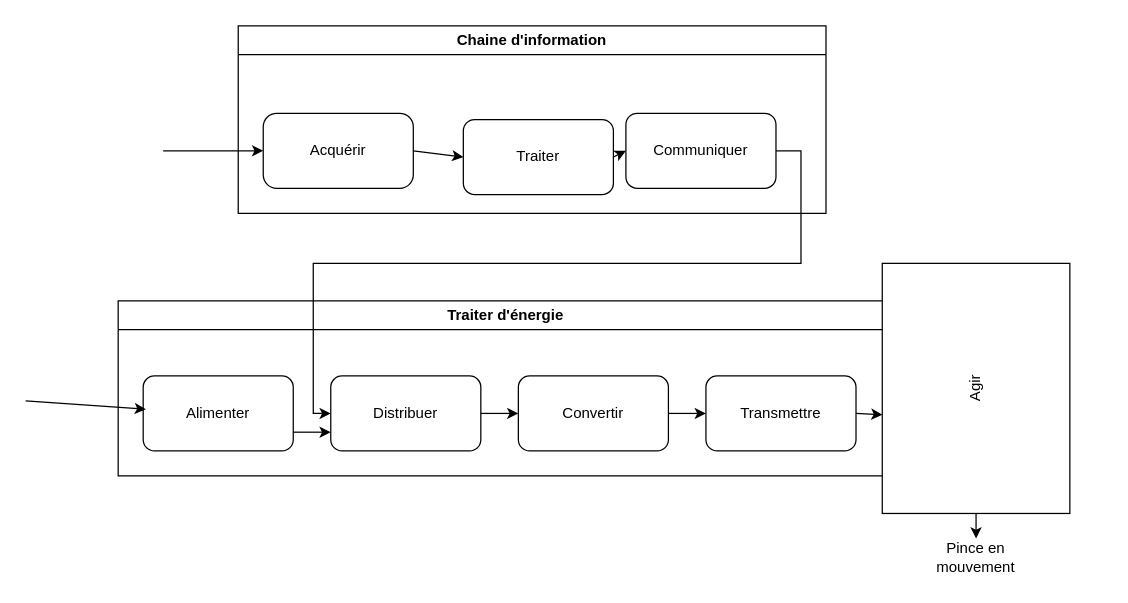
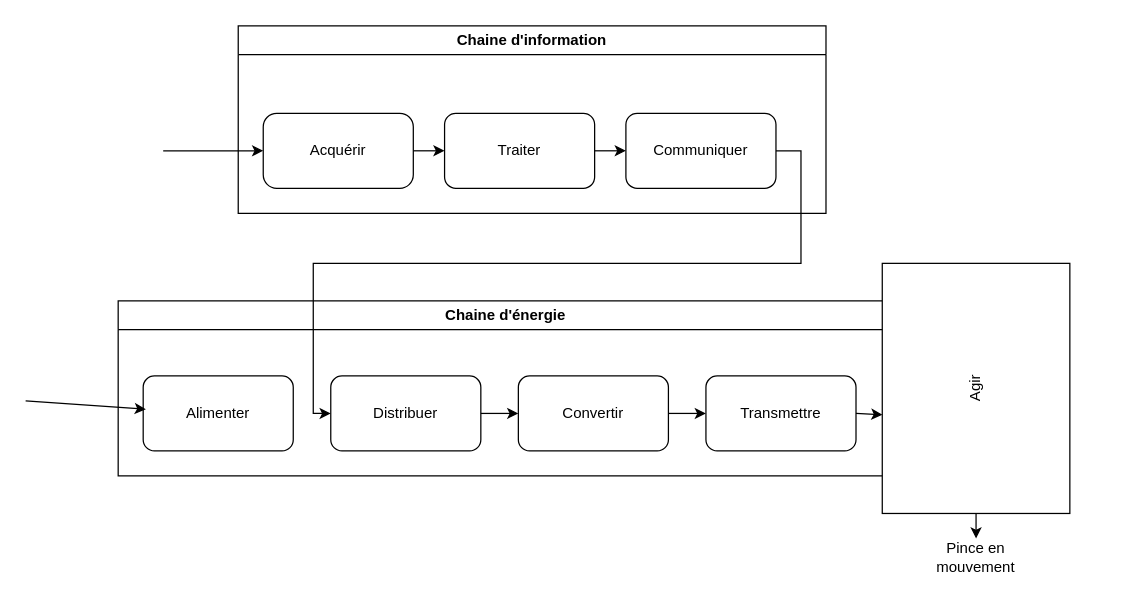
  <mxCell id="0" />
  <mxCell id="1" parent="0" />
  <mxCell id="2" value="Chaine d'information&lt;br&gt;" style="swimlane;whiteSpace=wrap;html=1;" vertex="1" parent="1"><mxGeometry x="190" y="20" width="470" height="150" as="geometry"><mxRectangle x="70" y="160" width="140" height="30" as="alternateBounds" /></mxGeometry></mxCell>
  <mxCell id="3" value="Acquérir&lt;br&gt;" style="rounded=1;whiteSpace=wrap;html=1;arcSize=18;" vertex="1" parent="2"><mxGeometry x="20" y="70" width="120" height="60" as="geometry" /></mxCell>
- <mxCell id="4" value="Traiter" style="rounded=1;whiteSpace=wrap;html=1;" vertex="1" parent="2"><mxGeometry x="180" y="75" width="120" height="60" as="geometry" /></mxCell>
+ <mxCell id="4" value="Traiter" style="rounded=1;whiteSpace=wrap;html=1;" vertex="1" parent="2"><mxGeometry x="165" y="70" width="120" height="60" as="geometry" /></mxCell>
  <mxCell id="5" value="Communiquer" style="rounded=1;whiteSpace=wrap;html=1;" vertex="1" parent="2"><mxGeometry x="310" y="70" width="120" height="60" as="geometry" /></mxCell>
  <mxCell id="6" value="" style="endArrow=classic;html=1;rounded=0;exitX=1;exitY=0.5;exitDx=0;exitDy=0;entryX=0;entryY=0.5;entryDx=0;entryDy=0;" edge="1" parent="2" source="3" target="4"><mxGeometry width="50" height="50" relative="1" as="geometry"><mxPoint x="140" y="200" as="sourcePoint" /><mxPoint x="240" y="240" as="targetPoint" /></mxGeometry></mxCell>
  <mxCell id="7" value="" style="endArrow=classic;html=1;rounded=0;exitX=1;exitY=0.5;exitDx=0;exitDy=0;entryX=0;entryY=0.5;entryDx=0;entryDy=0;" edge="1" parent="2" source="4" target="5"><mxGeometry width="50" height="50" relative="1" as="geometry"><mxPoint x="210" y="220" as="sourcePoint" /><mxPoint x="260" y="170" as="targetPoint" /></mxGeometry></mxCell>
- <mxCell id="8" value="Traiter d'énergie&lt;br&gt;" style="swimlane;whiteSpace=wrap;html=1;" vertex="1" parent="1"><mxGeometry x="94" y="240" width="620" height="140" as="geometry" /></mxCell>
+ <mxCell id="8" value="Chaine d'énergie&lt;br&gt;" style="swimlane;whiteSpace=wrap;html=1;" vertex="1" parent="1"><mxGeometry x="94" y="240" width="620" height="140" as="geometry" /></mxCell>
  <mxCell id="9" value="Alimenter&lt;br&gt;" style="rounded=1;whiteSpace=wrap;html=1;" vertex="1" parent="8"><mxGeometry x="20" y="60" width="120" height="60" as="geometry" /></mxCell>
  <mxCell id="10" value="Distribuer" style="rounded=1;whiteSpace=wrap;html=1;" vertex="1" parent="8"><mxGeometry x="170" y="60" width="120" height="60" as="geometry" /></mxCell>
  <mxCell id="11" value="Convertir" style="rounded=1;whiteSpace=wrap;html=1;" vertex="1" parent="8"><mxGeometry x="320" y="60" width="120" height="60" as="geometry" /></mxCell>
  <mxCell id="12" value="Transmettre" style="rounded=1;whiteSpace=wrap;html=1;" vertex="1" parent="8"><mxGeometry x="470" y="60" width="120" height="60" as="geometry" /></mxCell>
- <mxCell id="13" value="" style="endArrow=classic;html=1;rounded=0;exitX=1;exitY=0.75;exitDx=0;exitDy=0;entryX=0;entryY=0.75;entryDx=0;entryDy=0;" edge="1" parent="8" source="9" target="10"><mxGeometry width="50" height="50" relative="1" as="geometry"><mxPoint x="256" as="sourcePoint" /><mxPoint x="306" y="-50" as="targetPoint" /></mxGeometry></mxCell>
  <mxCell id="14" value="" style="endArrow=classic;html=1;rounded=0;exitX=1;exitY=0.5;exitDx=0;exitDy=0;" edge="1" parent="8" source="10" target="11"><mxGeometry width="50" height="50" relative="1" as="geometry"><mxPoint x="296" y="90" as="sourcePoint" /><mxPoint x="306" y="-50" as="targetPoint" /></mxGeometry></mxCell>
  <mxCell id="15" value="" style="endArrow=classic;html=1;rounded=0;exitX=1;exitY=0.5;exitDx=0;exitDy=0;entryX=0;entryY=0.5;entryDx=0;entryDy=0;" edge="1" parent="8" source="11" target="12"><mxGeometry width="50" height="50" relative="1" as="geometry"><mxPoint x="256" as="sourcePoint" /><mxPoint x="306" y="-50" as="targetPoint" /></mxGeometry></mxCell>
  <mxCell id="16" value="" style="endArrow=classic;html=1;rounded=0;" edge="1" parent="1"><mxGeometry width="50" height="50" relative="1" as="geometry"><mxPoint x="130" y="120" as="sourcePoint" /><mxPoint x="210" y="120" as="targetPoint" /></mxGeometry></mxCell>
  <mxCell id="17" value="" style="endArrow=classic;html=1;rounded=0;exitX=1;exitY=0.5;exitDx=0;exitDy=0;entryX=0;entryY=0.5;entryDx=0;entryDy=0;" edge="1" parent="1" source="5" target="10"><mxGeometry width="50" height="50" relative="1" as="geometry"><mxPoint x="400" y="230" as="sourcePoint" /><mxPoint x="250" y="330" as="targetPoint" /><Array as="points"><mxPoint x="640" y="120" /><mxPoint x="640" y="210" /><mxPoint x="250" y="210" /><mxPoint x="250" y="330" /></Array></mxGeometry></mxCell>
  <mxCell id="18" value="" style="endArrow=classic;html=1;rounded=0;entryX=0.018;entryY=0.445;entryDx=0;entryDy=0;entryPerimeter=0;" edge="1" parent="1" target="9"><mxGeometry width="50" height="50" relative="1" as="geometry"><mxPoint x="20" y="320" as="sourcePoint" /><mxPoint x="400" y="190" as="targetPoint" /></mxGeometry></mxCell>
  <mxCell id="19" value="Agir&lt;br&gt;" style="rounded=0;whiteSpace=wrap;html=1;rotation=-90;" vertex="1" parent="1"><mxGeometry x="680" y="235" width="200" height="150" as="geometry" /></mxCell>
  <mxCell id="20" value="" style="endArrow=classic;html=1;rounded=0;exitX=1;exitY=0.5;exitDx=0;exitDy=0;entryX=0.395;entryY=0.001;entryDx=0;entryDy=0;entryPerimeter=0;" edge="1" parent="1" source="12" target="19"><mxGeometry width="50" height="50" relative="1" as="geometry"><mxPoint x="680" y="350" as="sourcePoint" /><mxPoint x="730" y="300" as="targetPoint" /></mxGeometry></mxCell>
  <mxCell id="21" value="Pince en mouvement" style="text;html=1;strokeColor=none;fillColor=none;align=center;verticalAlign=middle;whiteSpace=wrap;rounded=0;" vertex="1" parent="1"><mxGeometry x="750" y="430" width="60" height="30" as="geometry" /></mxCell>
  <mxCell id="22" value="" style="endArrow=classic;html=1;rounded=0;entryX=0.5;entryY=0;entryDx=0;entryDy=0;" edge="1" parent="1" target="21"><mxGeometry width="50" height="50" relative="1" as="geometry"><mxPoint x="780" y="410" as="sourcePoint" /><mxPoint x="730" y="280" as="targetPoint" /></mxGeometry></mxCell>
